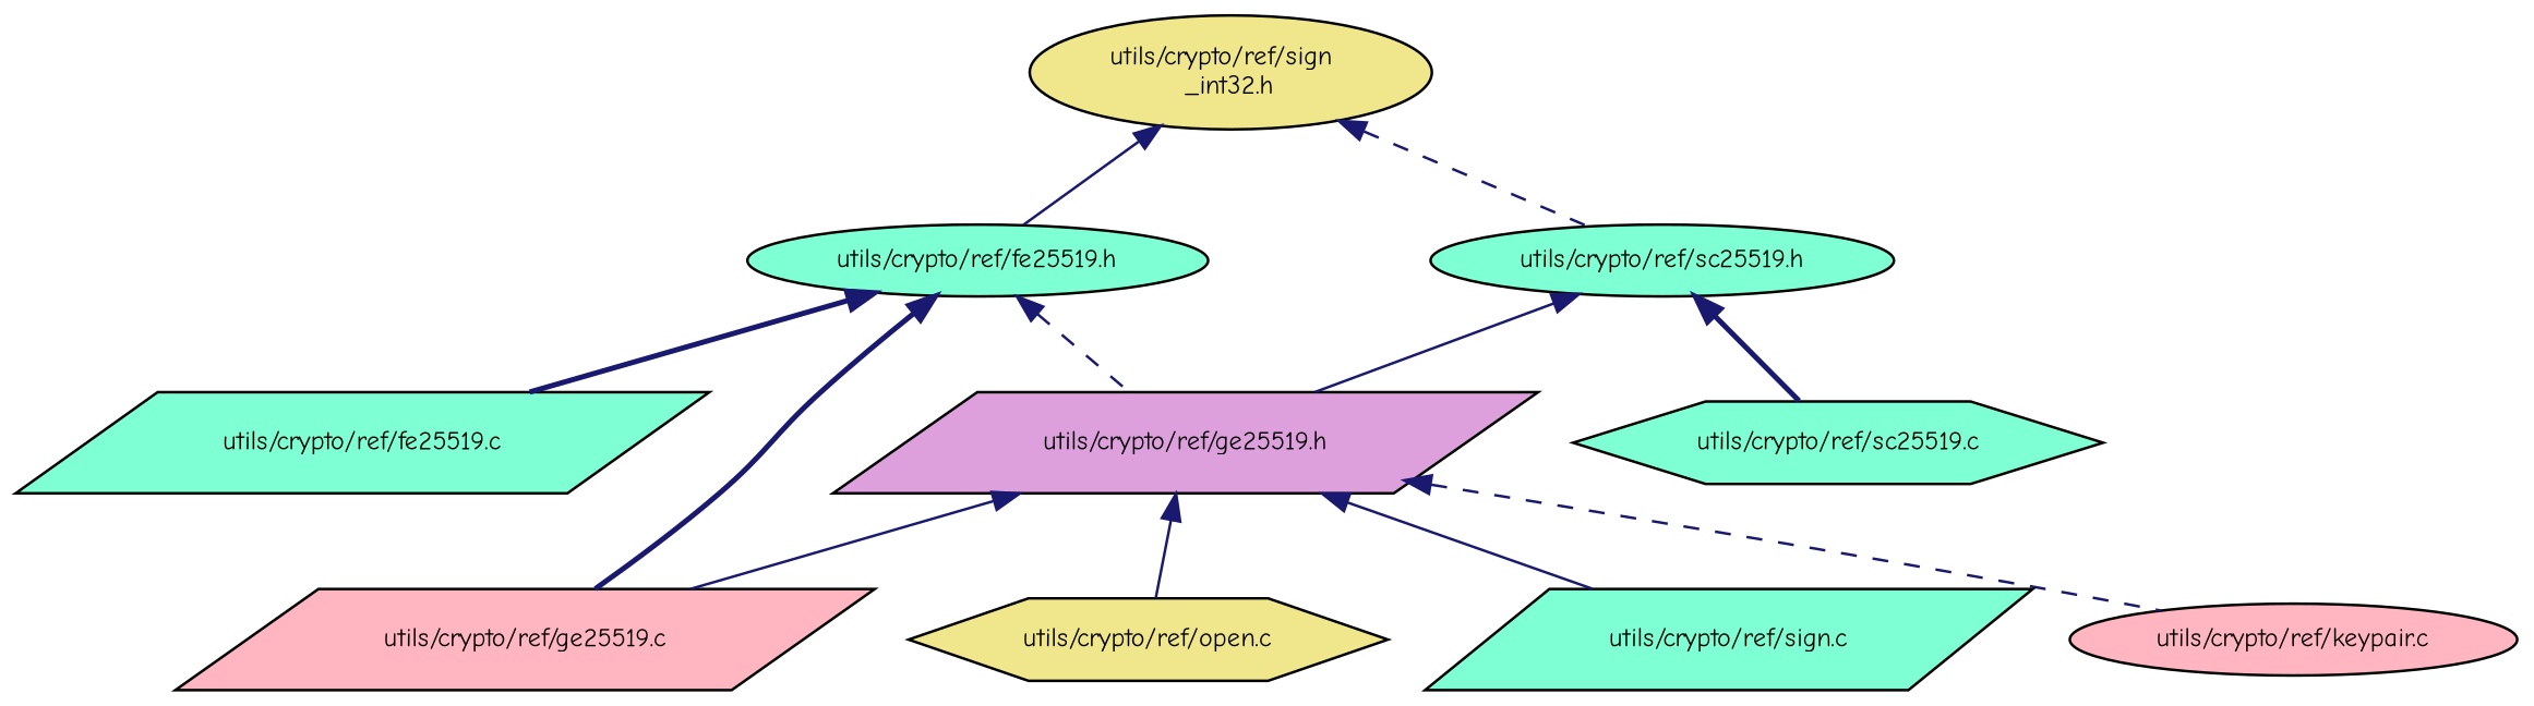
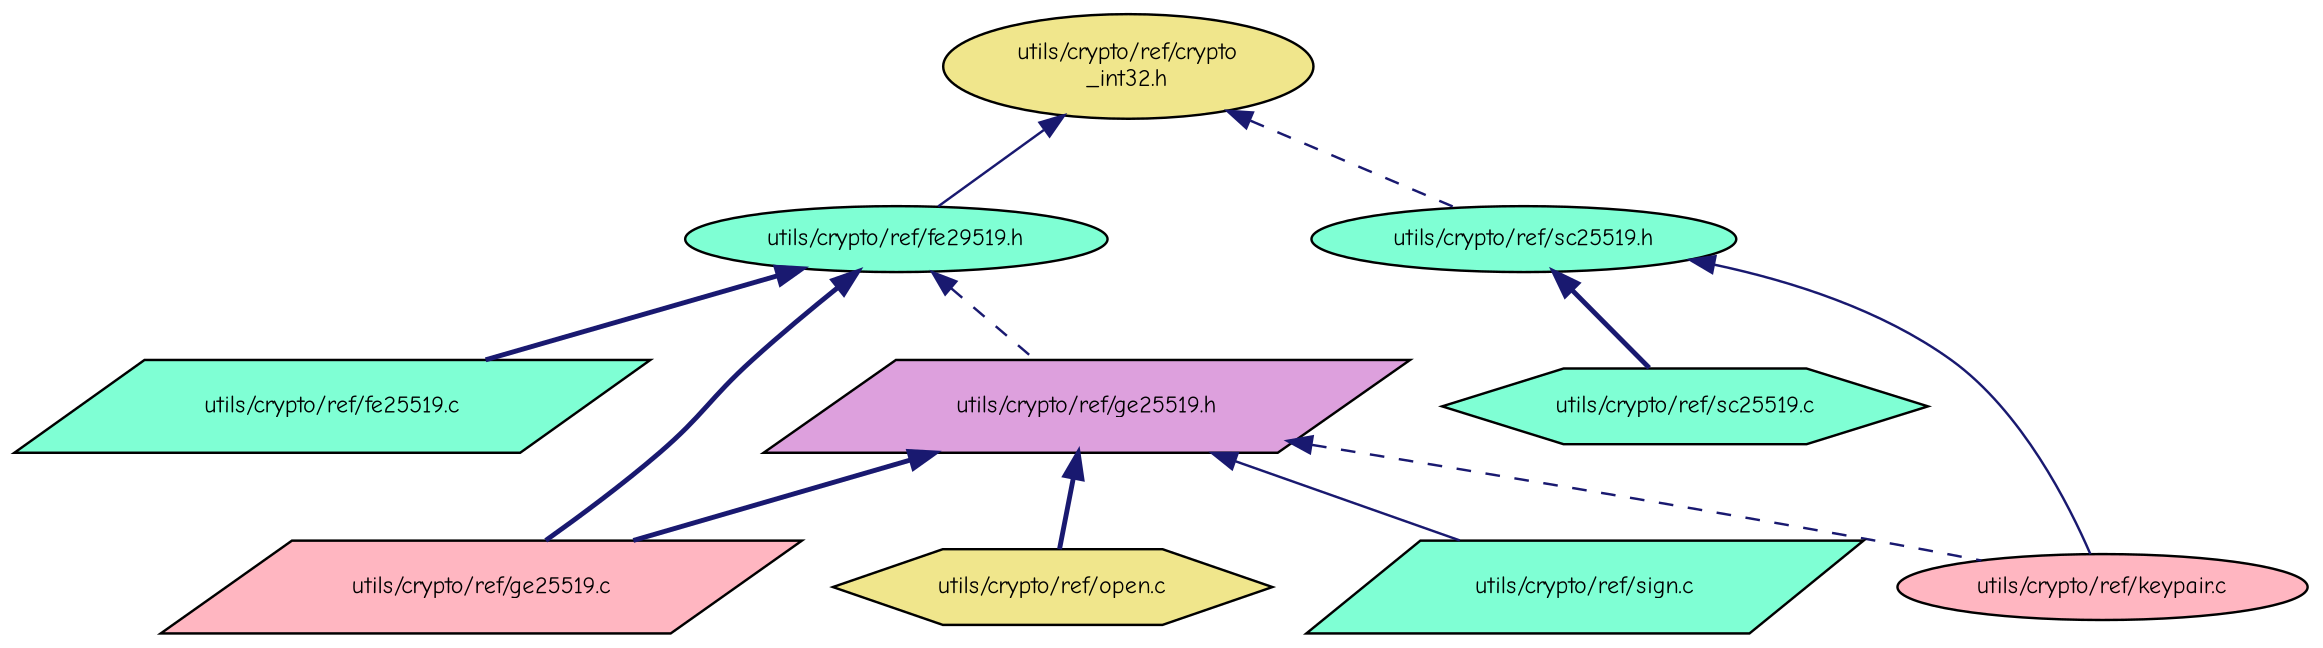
  digraph {
    fontname="Comic Neue"
    node [color=black fillcolor=aquamarine fontname="Comic Neue" fontsize=10 shape=ellipse style=filled]
    edge [color=midnightblue dir=back fontname="Comic Neue" fontsize=10 labelfontname=Helvetica labelfontsize=10 style=solid]
-   n1 [fillcolor=khaki fontcolor=black height=0.2 label="utils/crypto/ref/sign\l_int32.h" width=0.4]
-   n2 [height=0.2 label="utils/crypto/ref/fe25519.h" width=0.4]
+   n1 [fillcolor=khaki fontcolor=black height=0.2 label="utils/crypto/ref/crypto\l_int32.h" width=0.4]
+   n2 [height=0.2 label="utils/crypto/ref/fe29519.h" width=0.4]
    n3 [height=0.2 label="utils/crypto/ref/sc25519.h" width=0.4]
    n4 [height=0.2 label="utils/crypto/ref/fe25519.c" shape=parallelogram width=0.4]
    n5 [fillcolor=plum height=0.2 label="utils/crypto/ref/ge25519.h" shape=parallelogram width=0.4]
    n6 [fillcolor=lightpink height=0.2 label="utils/crypto/ref/ge25519.c" shape=parallelogram width=0.4]
    n7 [height=0.2 label="utils/crypto/ref/sc25519.c" shape=hexagon width=0.4]
    n8 [fillcolor=lightpink height=0.2 label="utils/crypto/ref/keypair.c" width=0.4]
    n9 [fillcolor=khaki height=0.2 label="utils/crypto/ref/open.c" shape=hexagon width=0.4]
    n10 [height=0.2 label="utils/crypto/ref/sign.c" shape=parallelogram width=0.4]
    n1 -> n2
    n1 -> n3 [style=dashed]
    n2 -> n4 [style=bold]
    n2 -> n5 [style=dashed]
    n2 -> n6 [style=bold]
-   n3 -> n5
+   n3 -> n8
    n3 -> n7 [style=bold]
-   n5 -> n6
+   n5 -> n6 [style=bold]
    n5 -> n8 [style=dashed]
-   n5 -> n9
+   n5 -> n9 [style=bold]
    n5 -> n10
  }
